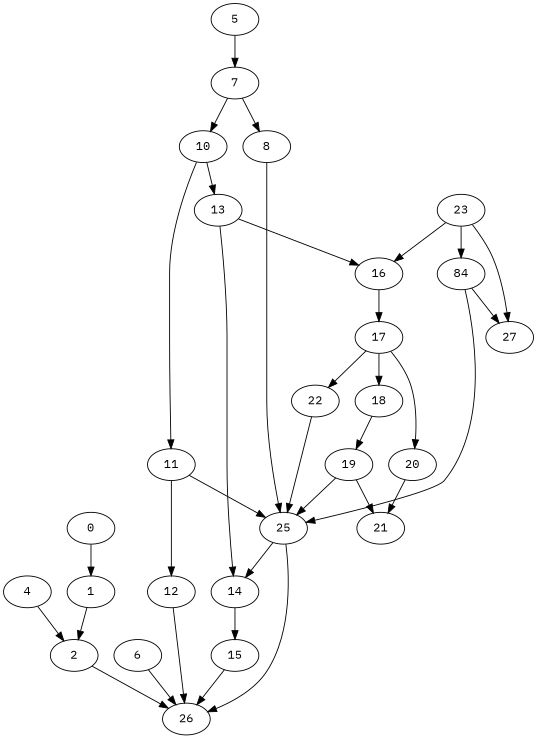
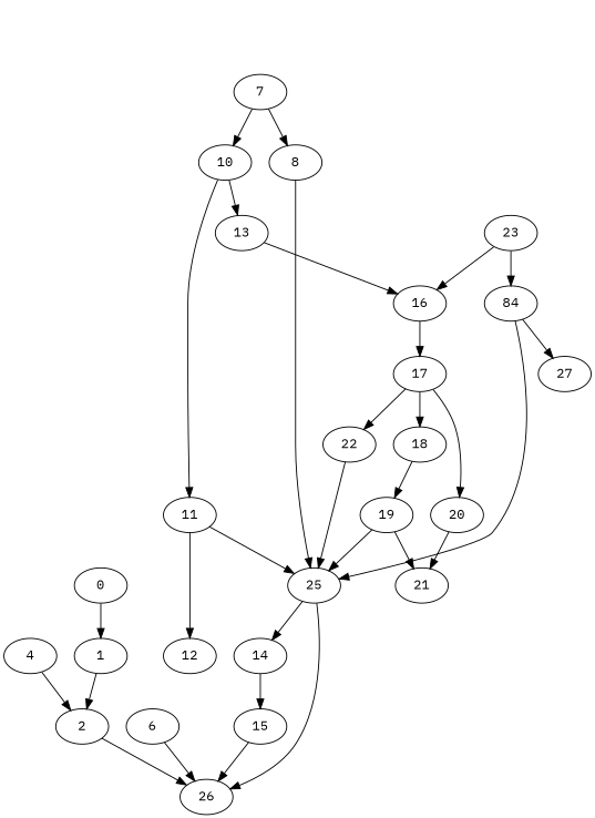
  digraph {
    fontname="IBM Plex Mono"
    node [fontname="IBM Plex Mono"]
    edge [fontname="IBM Plex Mono"]
    0
    1
    2
    26
    4
-   5
    7
    6
    8
    10
    25
    11
    13
    14
    12
    16
    15
    17
    18
    20
    22
    23
    n23 [label=84]
    27
    19
    21
    0 -> 1
    1 -> 2
    2 -> 26
    4 -> 2
-   5 -> 7
    7 -> 8
    7 -> 10
    6 -> 26
    8 -> 25
    10 -> 11
    10 -> 13
    25 -> 26
    25 -> 14
    11 -> 25
    11 -> 12
-   13 -> 14
    13 -> 16
    14 -> 15
-   12 -> 26
    16 -> 17
    15 -> 26
    17 -> 18
    17 -> 20
    17 -> 22
    18 -> 19
    20 -> 21
    22 -> 25
    23 -> 16
    23 -> n23
-   23 -> 27
    n23 -> 25
    n23 -> 27
    19 -> 25
    19 -> 21
  }
